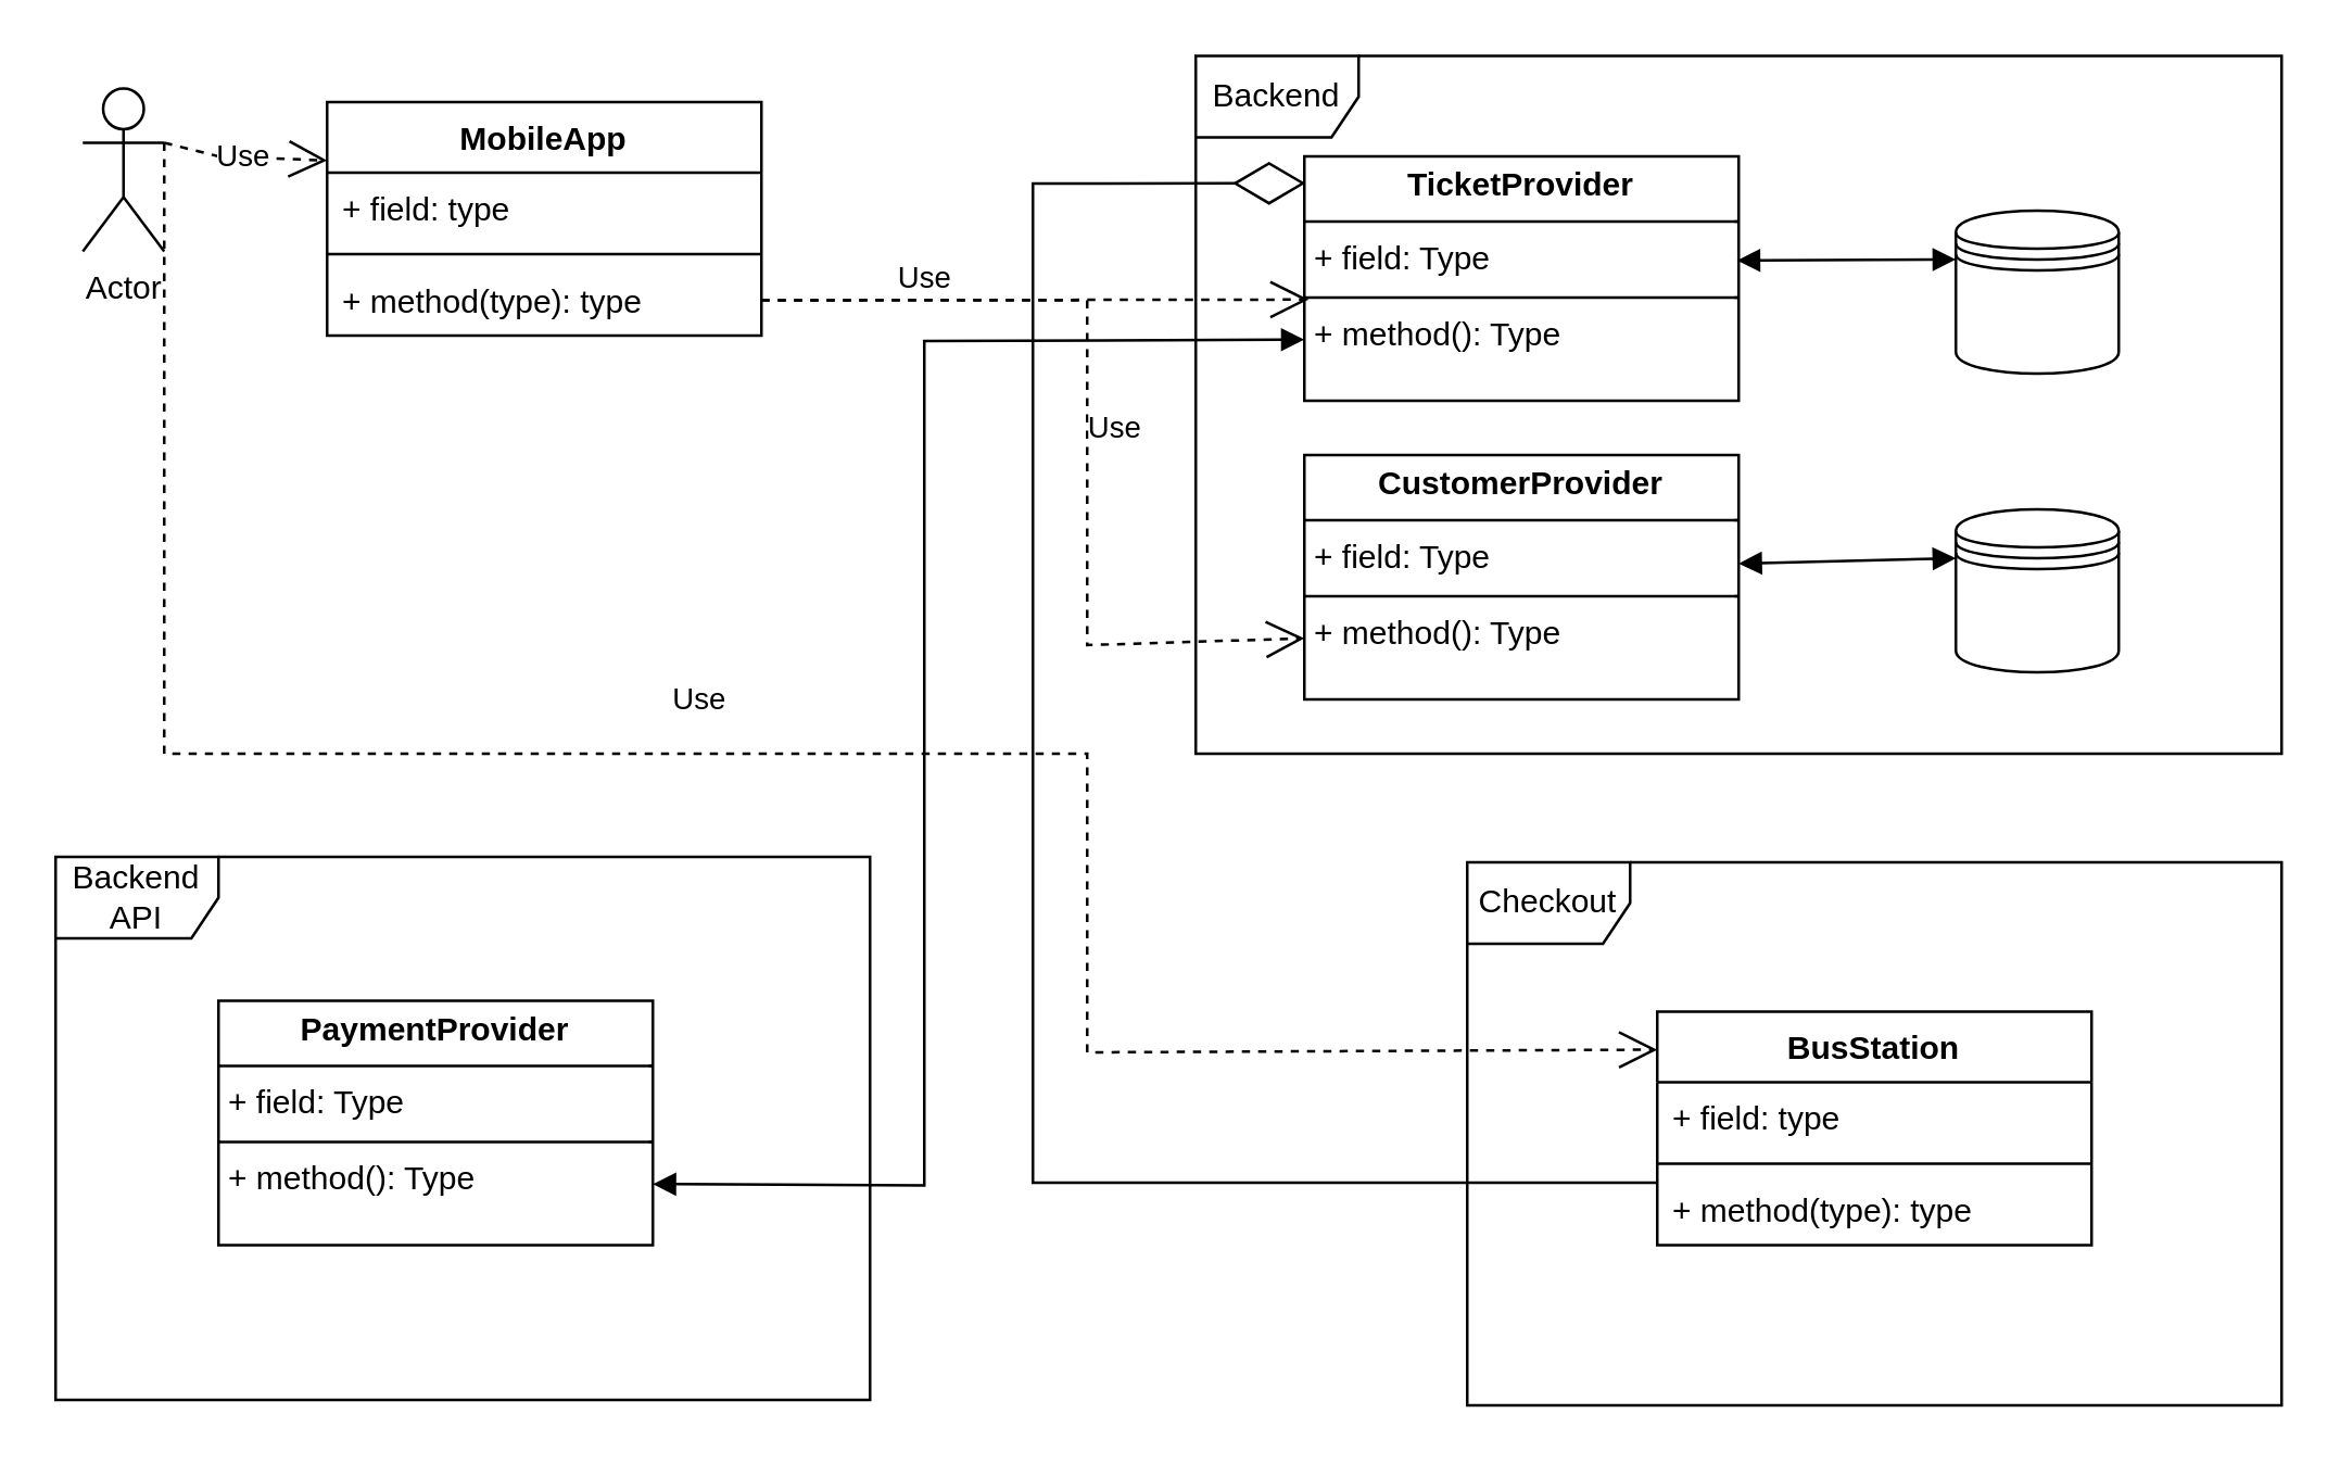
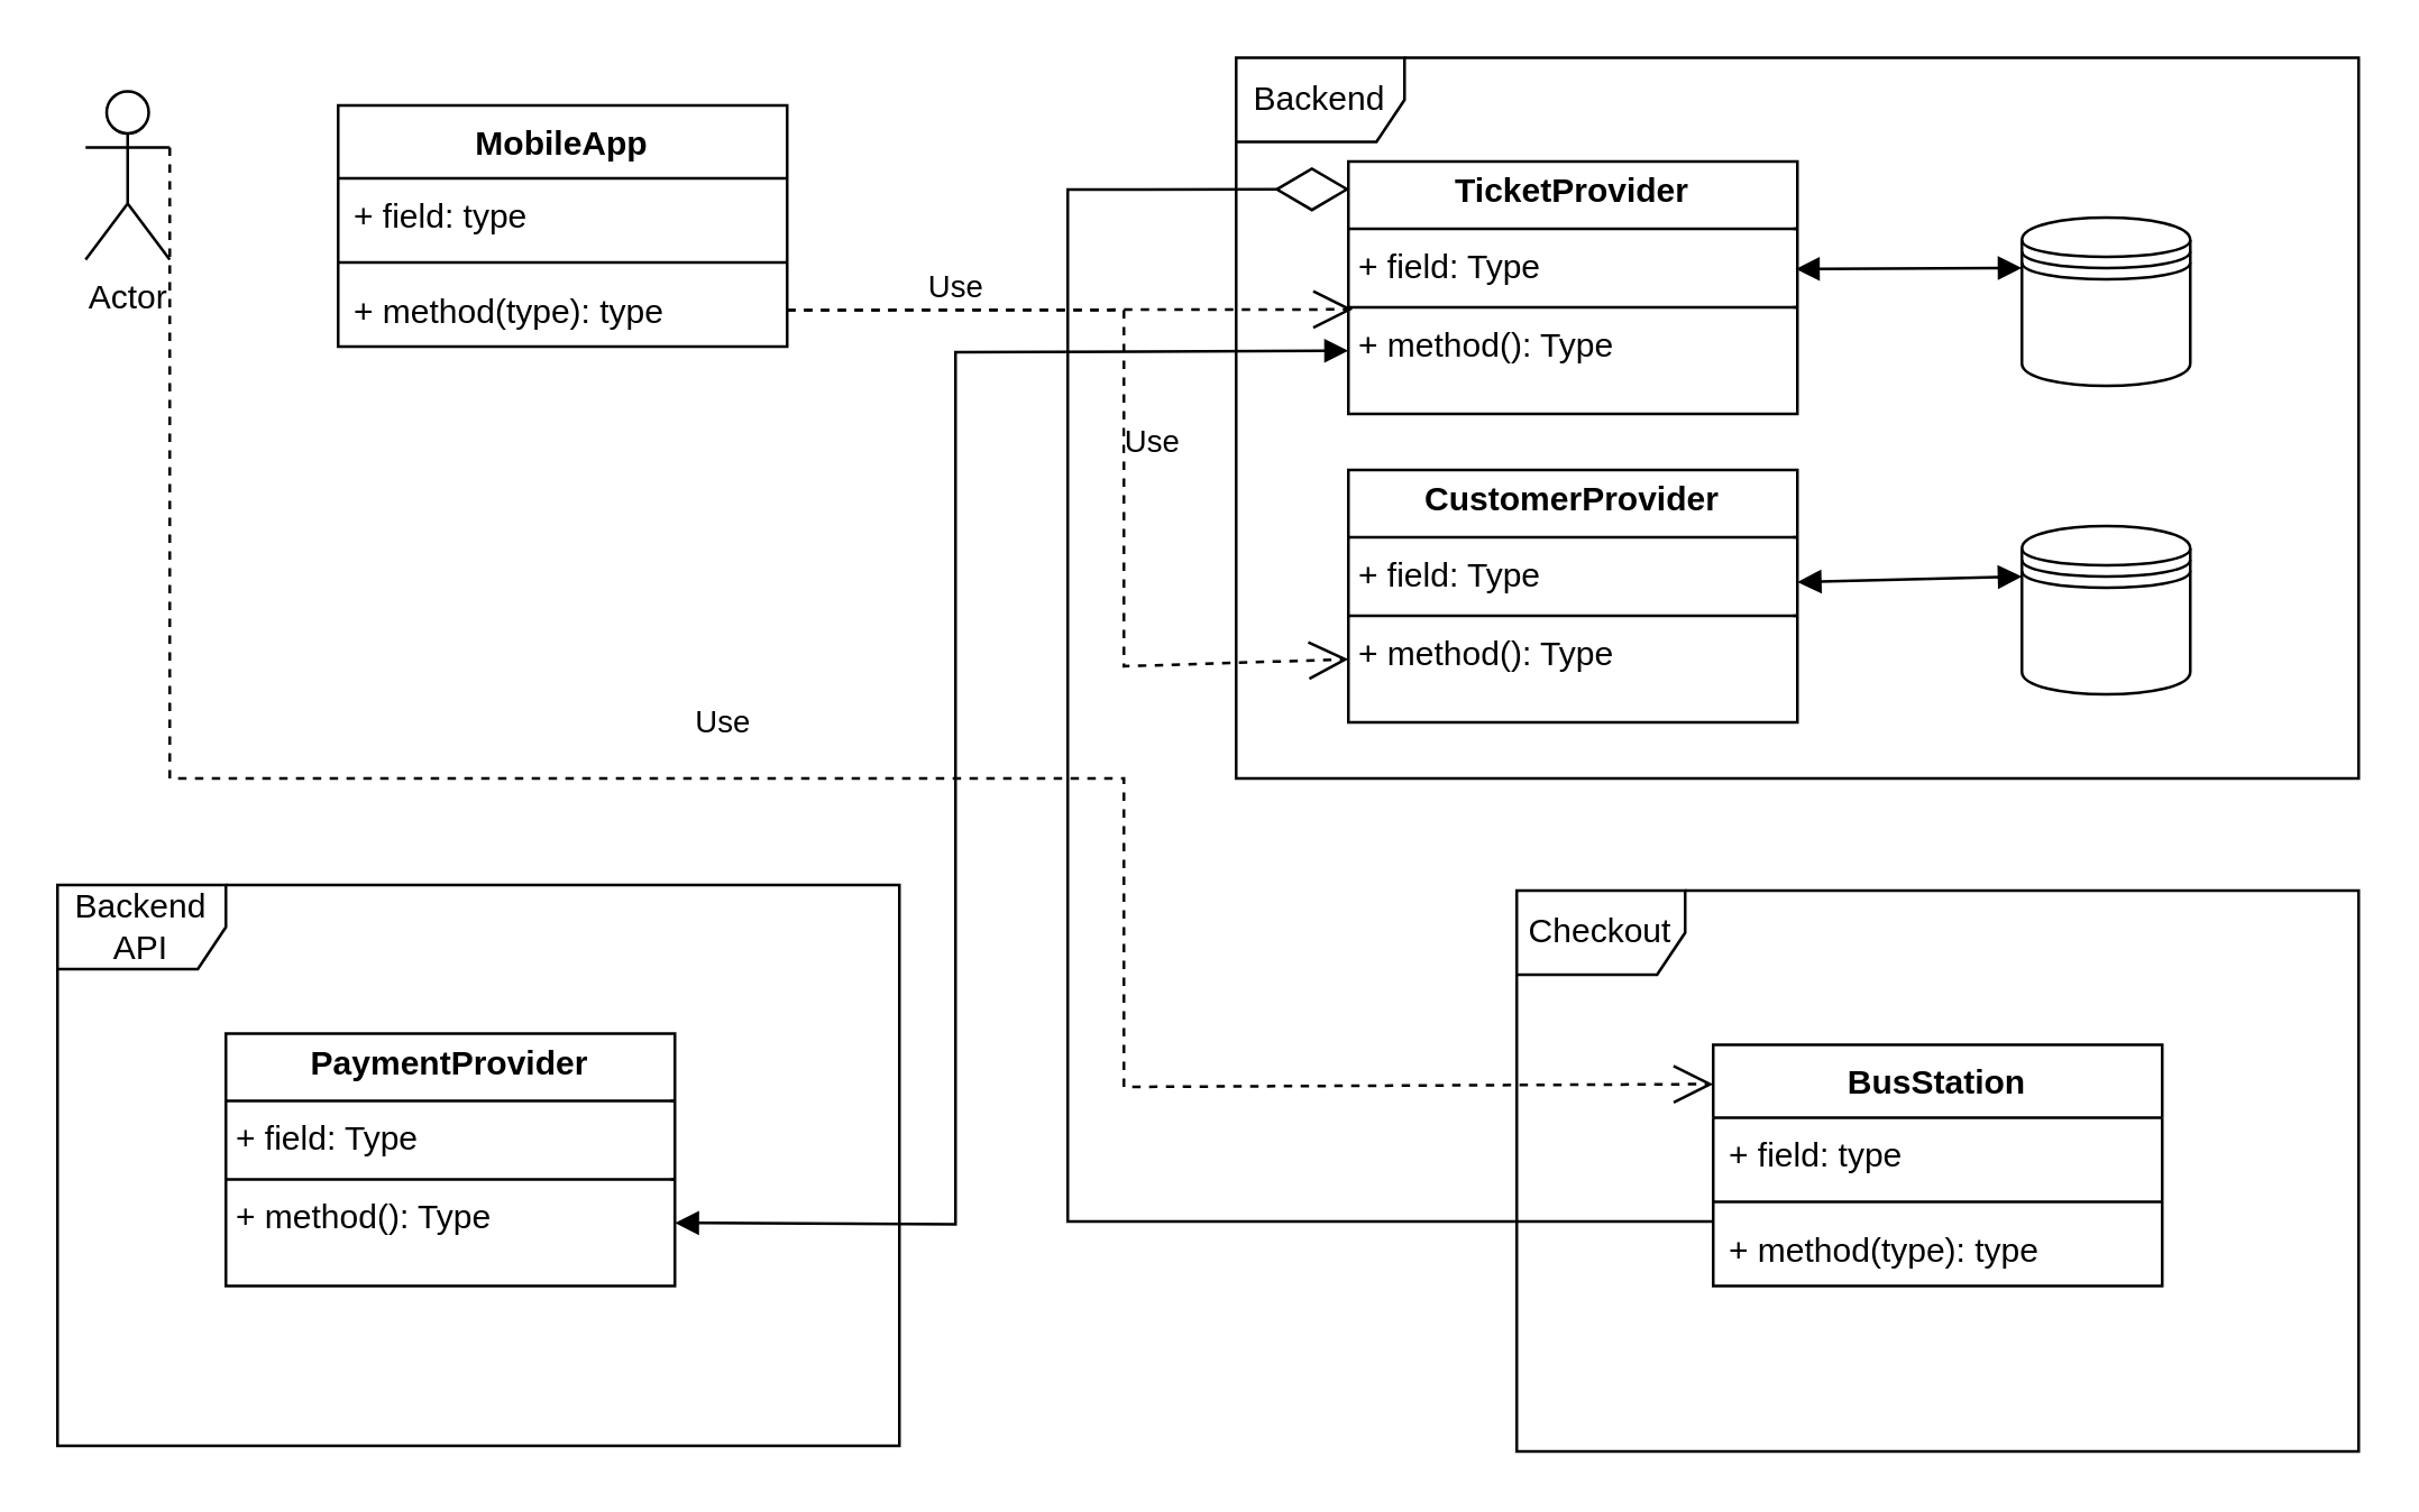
  <mxCell id="0" />
  <mxCell id="1" parent="0" />
  <mxCell id="2" value="MobileApp" style="swimlane;fontStyle=1;align=center;verticalAlign=top;childLayout=stackLayout;horizontal=1;startSize=26;horizontalStack=0;resizeParent=1;resizeParentMax=0;resizeLast=0;collapsible=1;marginBottom=0;whiteSpace=wrap;html=1;" vertex="1" parent="1"><mxGeometry x="120" y="37" width="160" height="86" as="geometry" /></mxCell>
  <mxCell id="3" value="+ field: type" style="text;strokeColor=none;fillColor=none;align=left;verticalAlign=top;spacingLeft=4;spacingRight=4;overflow=hidden;rotatable=0;points=[[0,0.5],[1,0.5]];portConstraint=eastwest;whiteSpace=wrap;html=1;" vertex="1" parent="2"><mxGeometry y="26" width="160" height="26" as="geometry" /></mxCell>
  <mxCell id="4" value="" style="line;strokeWidth=1;fillColor=none;align=left;verticalAlign=middle;spacingTop=-1;spacingLeft=3;spacingRight=3;rotatable=0;labelPosition=right;points=[];portConstraint=eastwest;strokeColor=inherit;" vertex="1" parent="2"><mxGeometry y="52" width="160" height="8" as="geometry" /></mxCell>
  <mxCell id="5" value="+ method(type): type" style="text;strokeColor=none;fillColor=none;align=left;verticalAlign=top;spacingLeft=4;spacingRight=4;overflow=hidden;rotatable=0;points=[[0,0.5],[1,0.5]];portConstraint=eastwest;whiteSpace=wrap;html=1;" vertex="1" parent="2"><mxGeometry y="60" width="160" height="26" as="geometry" /></mxCell>
  <mxCell id="6" value="&lt;p style=&quot;margin:0px;margin-top:4px;text-align:center;&quot;&gt;&lt;b&gt;TicketProvider&lt;/b&gt;&lt;/p&gt;&lt;hr size=&quot;1&quot; style=&quot;border-style:solid;&quot;&gt;&lt;p style=&quot;margin:0px;margin-left:4px;&quot;&gt;+ field: Type&lt;/p&gt;&lt;hr size=&quot;1&quot; style=&quot;border-style:solid;&quot;&gt;&lt;p style=&quot;margin:0px;margin-left:4px;&quot;&gt;+ method(): Type&lt;/p&gt;" style="verticalAlign=top;align=left;overflow=fill;html=1;whiteSpace=wrap;" vertex="1" parent="1"><mxGeometry x="480" y="57" width="160" height="90" as="geometry" /></mxCell>
  <mxCell id="7" value="&lt;p style=&quot;margin:0px;margin-top:4px;text-align:center;&quot;&gt;&lt;b&gt;CustomerProvider&lt;/b&gt;&lt;/p&gt;&lt;hr size=&quot;1&quot; style=&quot;border-style:solid;&quot;&gt;&lt;p style=&quot;margin:0px;margin-left:4px;&quot;&gt;+ field: Type&lt;/p&gt;&lt;hr size=&quot;1&quot; style=&quot;border-style:solid;&quot;&gt;&lt;p style=&quot;margin:0px;margin-left:4px;&quot;&gt;+ method(): Type&lt;/p&gt;" style="verticalAlign=top;align=left;overflow=fill;html=1;whiteSpace=wrap;" vertex="1" parent="1"><mxGeometry x="480" y="167" width="160" height="90" as="geometry" /></mxCell>
  <mxCell id="8" value="Backend" style="shape=umlFrame;whiteSpace=wrap;html=1;pointerEvents=0;" vertex="1" parent="1"><mxGeometry x="440" y="20" width="400" height="257" as="geometry" /></mxCell>
  <mxCell id="9" value="" style="shape=datastore;whiteSpace=wrap;html=1;" vertex="1" parent="1"><mxGeometry x="720" y="77" width="60" height="60" as="geometry" /></mxCell>
  <mxCell id="10" value="" style="shape=datastore;whiteSpace=wrap;html=1;" vertex="1" parent="1"><mxGeometry x="720" y="187" width="60" height="60" as="geometry" /></mxCell>
  <mxCell id="11" value="Checkout" style="shape=umlFrame;whiteSpace=wrap;html=1;pointerEvents=0;width=60;height=30;" vertex="1" parent="1"><mxGeometry x="540" y="317" width="300" height="200" as="geometry" /></mxCell>
  <mxCell id="12" value="BusStation" style="swimlane;fontStyle=1;align=center;verticalAlign=top;childLayout=stackLayout;horizontal=1;startSize=26;horizontalStack=0;resizeParent=1;resizeParentMax=0;resizeLast=0;collapsible=1;marginBottom=0;whiteSpace=wrap;html=1;" vertex="1" parent="1"><mxGeometry x="610" y="372" width="160" height="86" as="geometry" /></mxCell>
  <mxCell id="13" value="+ field: type" style="text;strokeColor=none;fillColor=none;align=left;verticalAlign=top;spacingLeft=4;spacingRight=4;overflow=hidden;rotatable=0;points=[[0,0.5],[1,0.5]];portConstraint=eastwest;whiteSpace=wrap;html=1;" vertex="1" parent="12"><mxGeometry y="26" width="160" height="26" as="geometry" /></mxCell>
  <mxCell id="14" value="" style="line;strokeWidth=1;fillColor=none;align=left;verticalAlign=middle;spacingTop=-1;spacingLeft=3;spacingRight=3;rotatable=0;labelPosition=right;points=[];portConstraint=eastwest;strokeColor=inherit;" vertex="1" parent="12"><mxGeometry y="52" width="160" height="8" as="geometry" /></mxCell>
  <mxCell id="15" value="+ method(type): type" style="text;strokeColor=none;fillColor=none;align=left;verticalAlign=top;spacingLeft=4;spacingRight=4;overflow=hidden;rotatable=0;points=[[0,0.5],[1,0.5]];portConstraint=eastwest;whiteSpace=wrap;html=1;" vertex="1" parent="12"><mxGeometry y="60" width="160" height="26" as="geometry" /></mxCell>
  <mxCell id="16" value="&lt;p style=&quot;margin:0px;margin-top:4px;text-align:center;&quot;&gt;&lt;b&gt;PaymentProvider&lt;/b&gt;&lt;/p&gt;&lt;hr size=&quot;1&quot; style=&quot;border-style:solid;&quot;&gt;&lt;p style=&quot;margin:0px;margin-left:4px;&quot;&gt;+ field: Type&lt;/p&gt;&lt;hr size=&quot;1&quot; style=&quot;border-style:solid;&quot;&gt;&lt;p style=&quot;margin:0px;margin-left:4px;&quot;&gt;+ method(): Type&lt;/p&gt;" style="verticalAlign=top;align=left;overflow=fill;html=1;whiteSpace=wrap;" vertex="1" parent="1"><mxGeometry x="80" y="368" width="160" height="90" as="geometry" /></mxCell>
  <mxCell id="17" value="Backend API" style="shape=umlFrame;whiteSpace=wrap;html=1;pointerEvents=0;" vertex="1" parent="1"><mxGeometry x="20" y="315" width="300" height="200" as="geometry" /></mxCell>
  <mxCell id="18" value="Actor" style="shape=umlActor;verticalLabelPosition=bottom;verticalAlign=top;html=1;" vertex="1" parent="1"><mxGeometry x="30" y="32" width="30" height="60" as="geometry" /></mxCell>
- <mxCell id="19" value="Use" style="endArrow=open;endSize=12;dashed=1;html=1;rounded=0;exitX=1;exitY=0.333;exitDx=0;exitDy=0;exitPerimeter=0;entryX=0;entryY=0.25;entryDx=0;entryDy=0;" edge="1" parent="1" source="18" target="2"><mxGeometry width="160" relative="1" as="geometry"><mxPoint x="80" y="157" as="sourcePoint" /><mxPoint x="240" y="157" as="targetPoint" /><Array as="points"><mxPoint x="80" y="57" /></Array></mxGeometry></mxCell>
  <mxCell id="20" value="Use" style="endArrow=open;endSize=12;dashed=1;html=1;rounded=0;exitX=1;exitY=0.333;exitDx=0;exitDy=0;exitPerimeter=0;" edge="1" parent="1" source="18"><mxGeometry x="-0.046" y="20" width="160" relative="1" as="geometry"><mxPoint x="340" y="227" as="sourcePoint" /><mxPoint x="610" y="386" as="targetPoint" /><Array as="points"><mxPoint x="60" y="277" /><mxPoint x="400" y="277" /><mxPoint x="400" y="387" /></Array><mxPoint as="offset" /></mxGeometry></mxCell>
  <mxCell id="21" value="" style="endArrow=diamondThin;endFill=0;endSize=24;html=1;rounded=0;exitX=0;exitY=0.5;exitDx=0;exitDy=0;entryX=0.003;entryY=0.11;entryDx=0;entryDy=0;entryPerimeter=0;" edge="1" parent="1" target="6"><mxGeometry width="160" relative="1" as="geometry"><mxPoint x="610" y="435" as="sourcePoint" /><mxPoint x="480" y="69.5" as="targetPoint" /><Array as="points"><mxPoint x="380" y="435" /><mxPoint x="380" y="67" /></Array></mxGeometry></mxCell>
  <mxCell id="22" value="Use" style="endArrow=open;endSize=12;dashed=1;html=1;rounded=0;exitX=1;exitY=0.5;exitDx=0;exitDy=0;entryX=0.01;entryY=0.586;entryDx=0;entryDy=0;entryPerimeter=0;" edge="1" parent="1" source="5" target="6"><mxGeometry x="-0.405" y="8" width="160" relative="1" as="geometry"><mxPoint x="350" y="167" as="sourcePoint" /><mxPoint x="510" y="167" as="targetPoint" /><mxPoint as="offset" /></mxGeometry></mxCell>
  <mxCell id="23" value="Use" style="endArrow=open;endSize=12;dashed=1;html=1;rounded=0;exitX=1;exitY=0.5;exitDx=0;exitDy=0;entryX=0;entryY=0.75;entryDx=0;entryDy=0;" edge="1" parent="1" source="5" target="7"><mxGeometry x="0.021" y="10" width="160" relative="1" as="geometry"><mxPoint x="350" y="167" as="sourcePoint" /><mxPoint x="510" y="167" as="targetPoint" /><Array as="points"><mxPoint x="400" y="110" /><mxPoint x="400" y="237" /></Array><mxPoint as="offset" /></mxGeometry></mxCell>
  <mxCell id="24" value="" style="endArrow=block;startArrow=block;endFill=1;startFill=1;html=1;rounded=0;exitX=1;exitY=0.75;exitDx=0;exitDy=0;entryX=0;entryY=0.75;entryDx=0;entryDy=0;" edge="1" parent="1" source="16" target="6"><mxGeometry width="160" relative="1" as="geometry"><mxPoint x="250" y="407" as="sourcePoint" /><mxPoint x="410" y="407" as="targetPoint" /><Array as="points"><mxPoint x="340" y="436" /><mxPoint x="340" y="125" /></Array></mxGeometry></mxCell>
  <mxCell id="25" value="" style="endArrow=block;startArrow=block;endFill=1;startFill=1;html=1;rounded=0;exitX=0.996;exitY=0.426;exitDx=0;exitDy=0;entryX=0;entryY=0.3;entryDx=0;entryDy=0;exitPerimeter=0;" edge="1" parent="1" source="6" target="9"><mxGeometry width="160" relative="1" as="geometry"><mxPoint x="360" y="207" as="sourcePoint" /><mxPoint x="710" y="107" as="targetPoint" /></mxGeometry></mxCell>
  <mxCell id="26" value="" style="endArrow=block;startArrow=block;endFill=1;startFill=1;html=1;rounded=0;entryX=0;entryY=0.3;entryDx=0;entryDy=0;" edge="1" parent="1" target="10"><mxGeometry width="160" relative="1" as="geometry"><mxPoint x="640" y="207" as="sourcePoint" /><mxPoint x="520" y="207" as="targetPoint" /></mxGeometry></mxCell>
